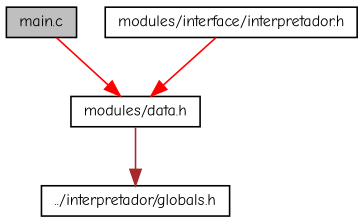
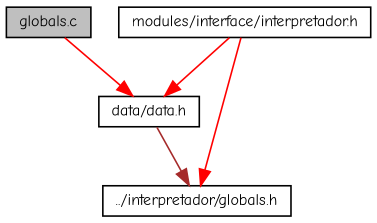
  digraph {
    fontname="Comic Neue"
    node [color=black fillcolor=white fontname="Comic Neue" fontsize=10 shape=record style=filled]
    edge [color=red fontname="Comic Neue" fontsize=10 labelfontname=Helvetica labelfontsize=10 style=solid]
-   n1 [fillcolor=grey75 fontcolor=black height=0.2 label="main.c" width=0.4]
-   n2 [height=0.2 label="modules/data.h" width=0.4]
+   n1 [fillcolor=grey75 fontcolor=black height=0.2 label="globals.c" width=0.4]
+   n2 [height=0.2 label="data/data.h" width=0.4]
    n3 [height=0.2 label="../interpretador/globals.h" width=0.4]
    n4 [height=0.2 label="modules/interface/interpretador.h" width=0.4]
    n1 -> n2
    n2 -> n3 [color=brown]
    n4 -> n2
+   n4 -> n3
  }
